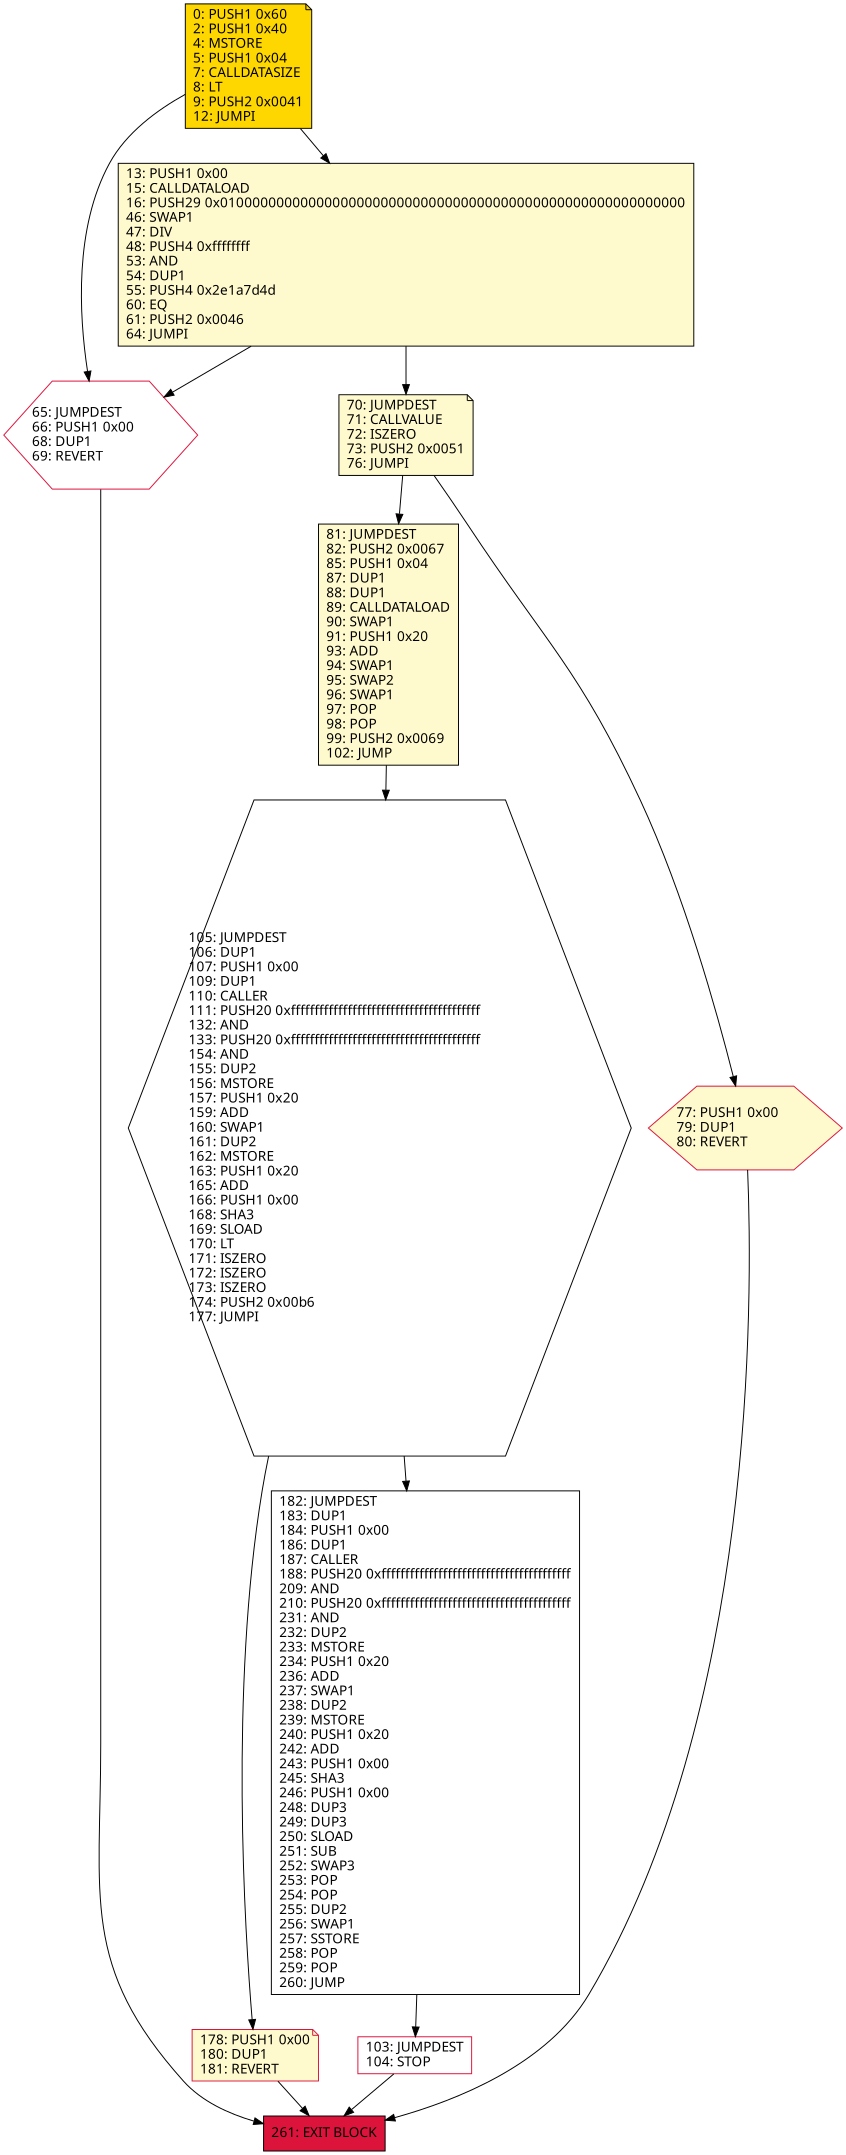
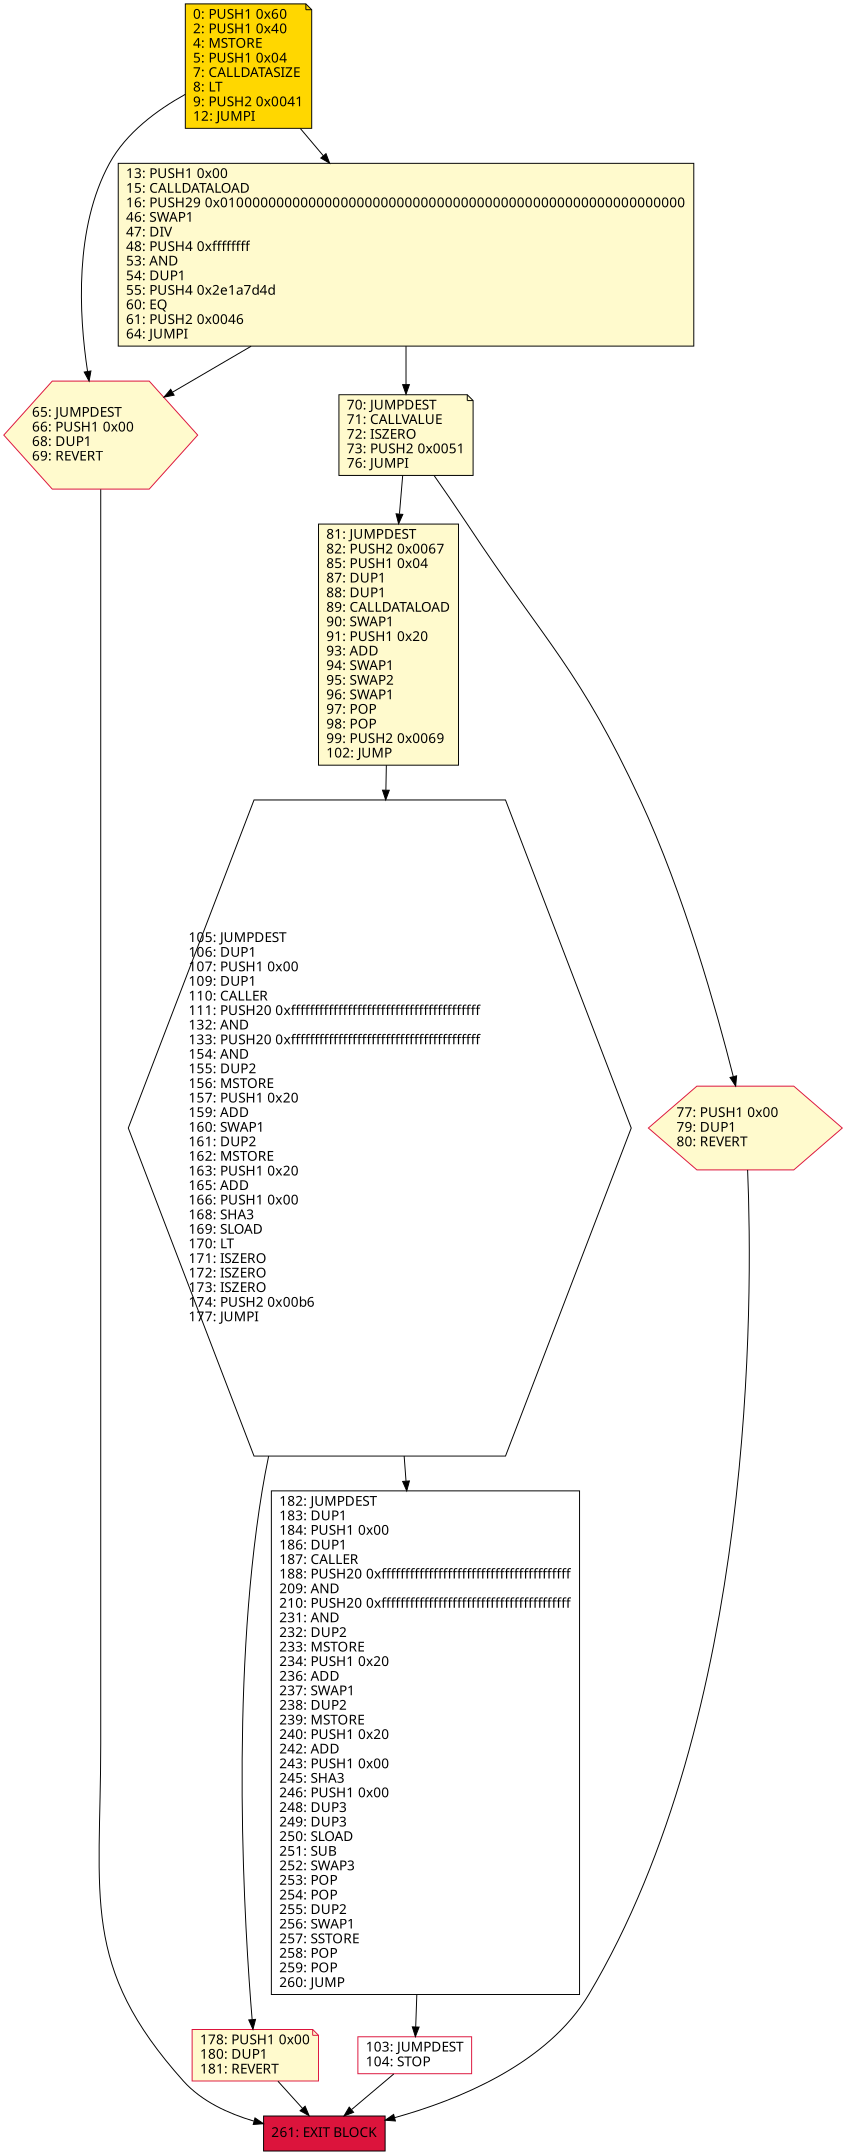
  digraph {
    fontname="Noto Sans"
    rankdir=UD
    node [color=black fillcolor=lemonchiffon fontcolor=black fontname="Noto Sans" shape=box style=filled]
    edge [fontname="Noto Sans"]
    n1 [label="13: PUSH1 0x00\l15: CALLDATALOAD\l16: PUSH29 0x0100000000000000000000000000000000000000000000000000000000\l46: SWAP1\l47: DIV\l48: PUSH4 0xffffffff\l53: AND\l54: DUP1\l55: PUSH4 0x2e1a7d4d\l60: EQ\l61: PUSH2 0x0046\l64: JUMPI\l"]
-   n2 [color=crimson fillcolor=white label="65: JUMPDEST\l66: PUSH1 0x00\l68: DUP1\l69: REVERT\l" shape=hexagon]
+   n2 [color=crimson label="65: JUMPDEST\l66: PUSH1 0x00\l68: DUP1\l69: REVERT\l" shape=hexagon]
    n3 [label="70: JUMPDEST\l71: CALLVALUE\l72: ISZERO\l73: PUSH2 0x0051\l76: JUMPI\l" shape=note]
    n4 [fillcolor=crimson label="261: EXIT BLOCK\l"]
    n5 [label="81: JUMPDEST\l82: PUSH2 0x0067\l85: PUSH1 0x04\l87: DUP1\l88: DUP1\l89: CALLDATALOAD\l90: SWAP1\l91: PUSH1 0x20\l93: ADD\l94: SWAP1\l95: SWAP2\l96: SWAP1\l97: POP\l98: POP\l99: PUSH2 0x0069\l102: JUMP\l"]
    n6 [color=crimson label="77: PUSH1 0x00\l79: DUP1\l80: REVERT\l" shape=hexagon]
    n7 [fillcolor=white label="105: JUMPDEST\l106: DUP1\l107: PUSH1 0x00\l109: DUP1\l110: CALLER\l111: PUSH20 0xffffffffffffffffffffffffffffffffffffffff\l132: AND\l133: PUSH20 0xffffffffffffffffffffffffffffffffffffffff\l154: AND\l155: DUP2\l156: MSTORE\l157: PUSH1 0x20\l159: ADD\l160: SWAP1\l161: DUP2\l162: MSTORE\l163: PUSH1 0x20\l165: ADD\l166: PUSH1 0x00\l168: SHA3\l169: SLOAD\l170: LT\l171: ISZERO\l172: ISZERO\l173: ISZERO\l174: PUSH2 0x00b6\l177: JUMPI\l" shape=hexagon]
    n8 [color=crimson label="178: PUSH1 0x00\l180: DUP1\l181: REVERT\l" shape=note]
    n9 [fillcolor=white label="182: JUMPDEST\l183: DUP1\l184: PUSH1 0x00\l186: DUP1\l187: CALLER\l188: PUSH20 0xffffffffffffffffffffffffffffffffffffffff\l209: AND\l210: PUSH20 0xffffffffffffffffffffffffffffffffffffffff\l231: AND\l232: DUP2\l233: MSTORE\l234: PUSH1 0x20\l236: ADD\l237: SWAP1\l238: DUP2\l239: MSTORE\l240: PUSH1 0x20\l242: ADD\l243: PUSH1 0x00\l245: SHA3\l246: PUSH1 0x00\l248: DUP3\l249: DUP3\l250: SLOAD\l251: SUB\l252: SWAP3\l253: POP\l254: POP\l255: DUP2\l256: SWAP1\l257: SSTORE\l258: POP\l259: POP\l260: JUMP\l"]
    n10 [color=crimson fillcolor=white label="103: JUMPDEST\l104: STOP\l"]
    n11 [fillcolor=gold label="0: PUSH1 0x60\l2: PUSH1 0x40\l4: MSTORE\l5: PUSH1 0x04\l7: CALLDATASIZE\l8: LT\l9: PUSH2 0x0041\l12: JUMPI\l" shape=note]
    n1 -> n2
    n1 -> n3
    n2 -> n4
    n3 -> n5
    n3 -> n6
    n5 -> n7
    n6 -> n4
    n7 -> n8
    n7 -> n9
    n8 -> n4
    n9 -> n10
    n10 -> n4
    n11 -> n1
    n11 -> n2
  }
